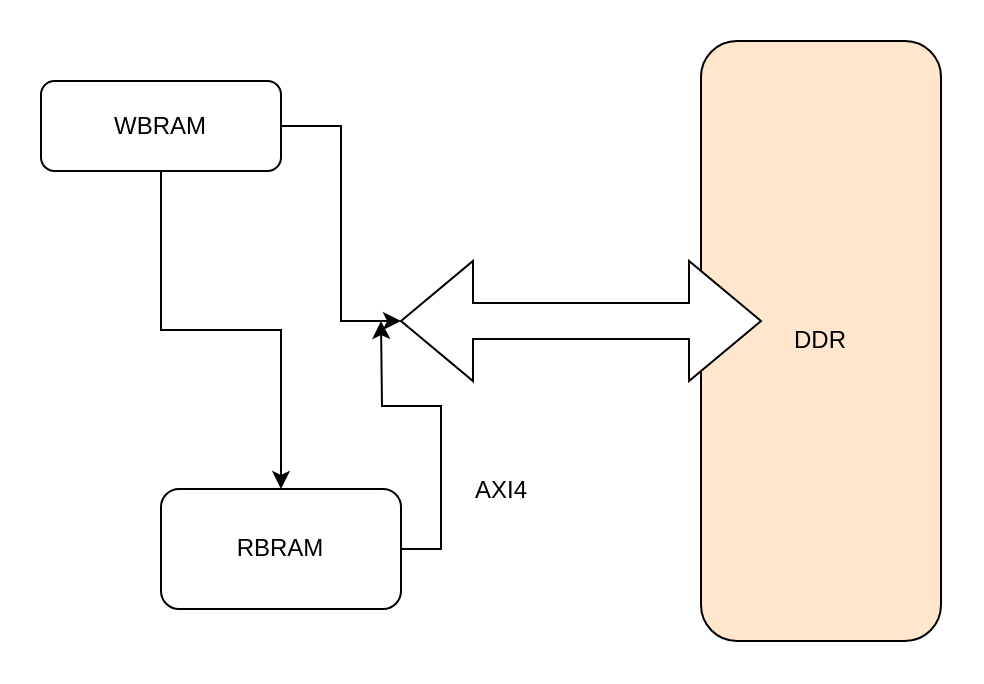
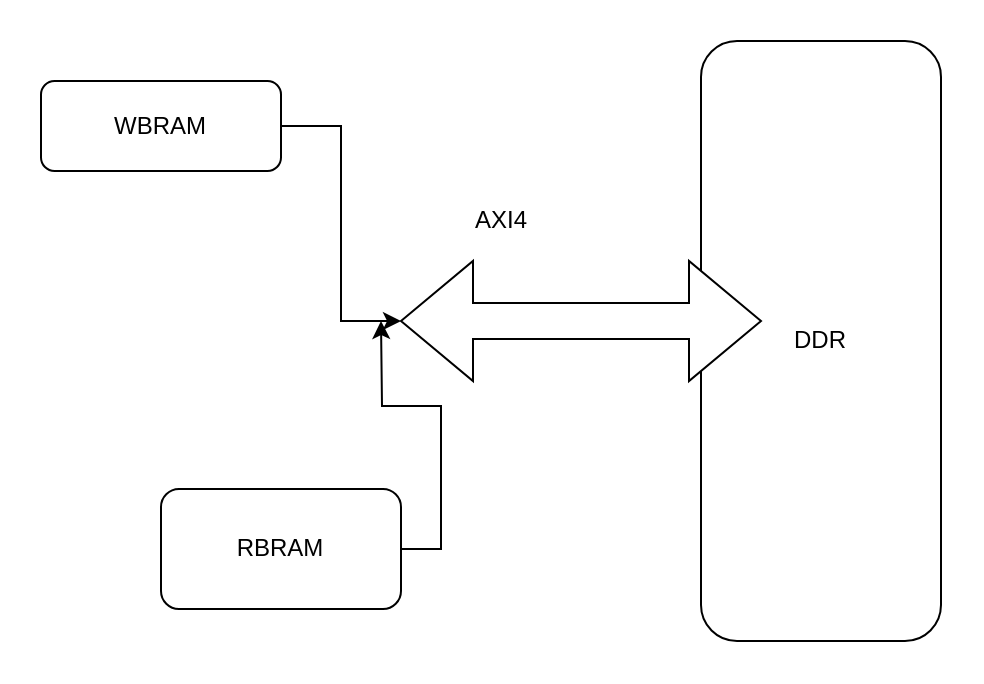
  <mxCell id="0" />
  <mxCell id="1" parent="0" />
  <mxCell id="2" style="edgeStyle=orthogonalEdgeStyle;rounded=0;orthogonalLoop=1;jettySize=auto;html=1;exitX=1;exitY=0.5;exitDx=0;exitDy=0;entryX=0;entryY=0.5;entryDx=0;entryDy=0;entryPerimeter=0;" edge="1" parent="1" source="4" target="8"><mxGeometry relative="1" as="geometry" /></mxCell>
- <mxCell id="3" style="edgeStyle=orthogonalEdgeStyle;rounded=0;orthogonalLoop=1;jettySize=auto;html=1;exitX=0.5;exitY=1;exitDx=0;exitDy=0;" edge="1" parent="1" source="4" target="6"><mxGeometry relative="1" as="geometry" /></mxCell>
  <mxCell id="4" value="WBRAM" style="rounded=1;whiteSpace=wrap;html=1;" vertex="1" parent="1"><mxGeometry x="20" y="40" width="120" height="45" as="geometry" /></mxCell>
  <mxCell id="5" style="edgeStyle=orthogonalEdgeStyle;rounded=0;orthogonalLoop=1;jettySize=auto;html=1;exitX=1;exitY=0.5;exitDx=0;exitDy=0;" edge="1" parent="1" source="6"><mxGeometry relative="1" as="geometry"><mxPoint x="190" y="160" as="targetPoint" /></mxGeometry></mxCell>
  <mxCell id="6" value="RBRAM" style="rounded=1;whiteSpace=wrap;html=1;" vertex="1" parent="1"><mxGeometry x="80" y="244" width="120" height="60" as="geometry" /></mxCell>
- <mxCell id="7" value="DDR" style="rounded=1;whiteSpace=wrap;html=1;fillColor=#ffe6cc;" vertex="1" parent="1"><mxGeometry x="350" y="20" width="120" height="300" as="geometry" /></mxCell>
+ <mxCell id="7" value="DDR" style="rounded=1;whiteSpace=wrap;html=1;" vertex="1" parent="1"><mxGeometry x="350" y="20" width="120" height="300" as="geometry" /></mxCell>
  <mxCell id="8" value="" style="shape=doubleArrow;whiteSpace=wrap;html=1;" vertex="1" parent="1"><mxGeometry x="200" y="130" width="180" height="60" as="geometry" /></mxCell>
- <mxCell id="9" value="AXI4" style="text;html=1;align=center;verticalAlign=middle;resizable=0;points=[];autosize=1;" vertex="1" parent="1"><mxGeometry x="230" y="235" width="40" height="20" as="geometry" /></mxCell>
+ <mxCell id="9" value="AXI4" style="text;html=1;align=center;verticalAlign=middle;resizable=0;points=[];autosize=1;" vertex="1" parent="1"><mxGeometry x="230" y="100" width="40" height="20" as="geometry" /></mxCell>
